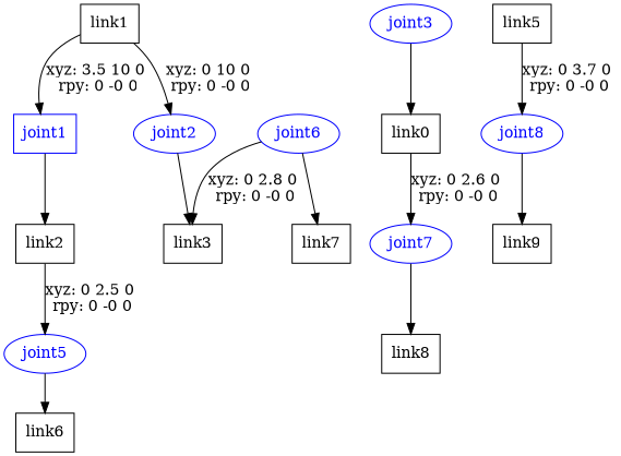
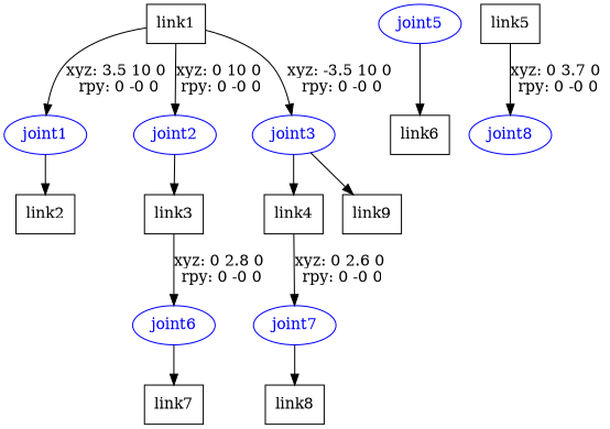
  digraph {
    node [shape=box]
    n1 [label=link1]
-   joint1 [color=blue fontcolor=blue]
+   joint1 [color=blue fontcolor=blue shape=ellipse]
    joint2 [color=blue fontcolor=blue shape=ellipse]
    joint3 [color=blue fontcolor=blue shape=ellipse]
    n5 [label=link2]
    n6 [label=link3]
-   n7 [label=link0]
+   n7 [label=link4]
    joint5 [color=blue fontcolor=blue shape=ellipse]
    n9 [label=link6]
    joint6 [color=blue fontcolor=blue shape=ellipse]
    n11 [label=link7]
    joint7 [color=blue fontcolor=blue shape=ellipse]
    n13 [label=link8]
    n14 [label=link5]
    joint8 [color=blue fontcolor=blue shape=ellipse]
    n16 [label=link9]
    n1 -> joint1 [label="xyz: 3.5 10 0 \nrpy: 0 -0 0"]
    n1 -> joint2 [label="xyz: 0 10 0 \nrpy: 0 -0 0"]
+   n1 -> joint3 [label="xyz: -3.5 10 0 \nrpy: 0 -0 0"]
    joint1 -> n5
    joint2 -> n6
    joint3 -> n7
-   n5 -> joint5 [label="xyz: 0 2.5 0 \nrpy: 0 -0 0"]
-   joint6 -> n6 [label="xyz: 0 2.8 0 \nrpy: 0 -0 0"]
+   n6 -> joint6 [label="xyz: 0 2.8 0 \nrpy: 0 -0 0"]
    n7 -> joint7 [label="xyz: 0 2.6 0 \nrpy: 0 -0 0"]
    joint5 -> n9
    joint6 -> n11
    joint7 -> n13
    n14 -> joint8 [label="xyz: 0 3.7 0 \nrpy: 0 -0 0"]
-   joint8 -> n16
+   joint3 -> n16
  }
